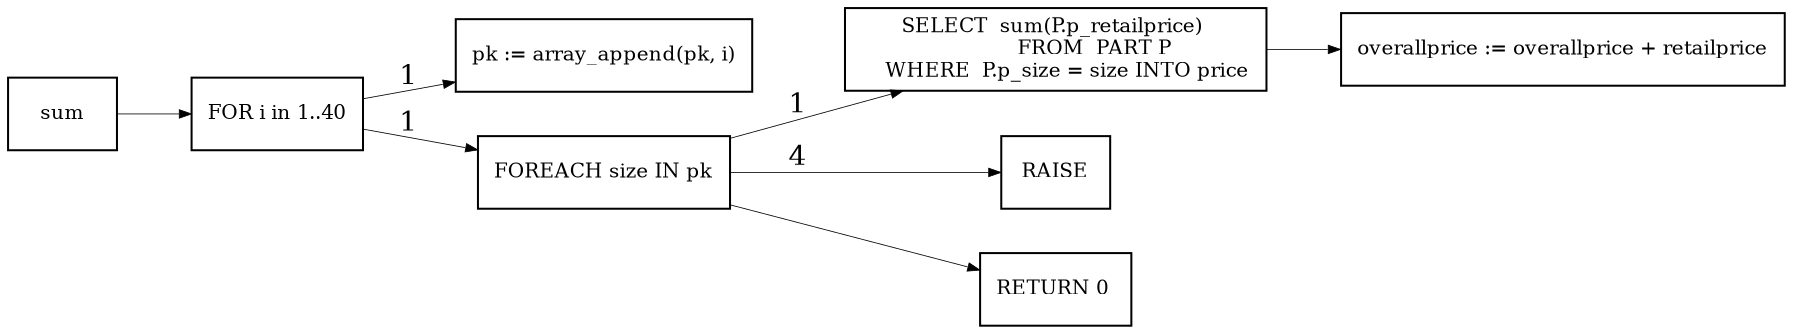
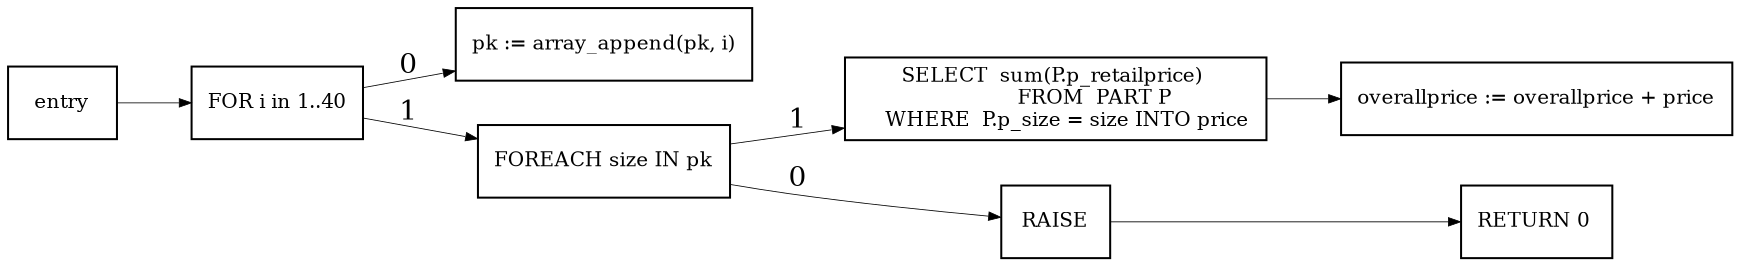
  digraph {
    fontname="DejaVu Serif"
    nodesep=0.3
    rankdir=LR
    node [fontname="DejaVu Serif" fontsize=10 shape=box]
    edge [arrowsize=0.6 color=black fontname="DejaVu Serif" penwidth=0.4]
-   n1 [label=sum]
+   n1 [label=entry]
    n2 [label="FOR i in 1..40"]
    n3 [label="pk := array_append(pk, i)"]
    n4 [label="FOREACH size IN pk"]
    n5 [label="SELECT  sum(P.p_retailprice) \n             FROM  PART P\n    WHERE  P.p_size = size INTO price"]
    n6 [label=RAISE]
-   n7 [label="overallprice := overallprice + retailprice"]
+   n7 [label="overallprice := overallprice + price"]
    n8 [label="RETURN 0 "]
    n1 -> n2
-   n2 -> n3 [label=1]
+   n2 -> n3 [label=0]
    n2 -> n4 [label=1]
    n4 -> n5 [label=1]
-   n4 -> n6 [label=4]
+   n4 -> n6 [label=0]
    n5 -> n7
-   n4 -> n8
+   n6 -> n8
  }
